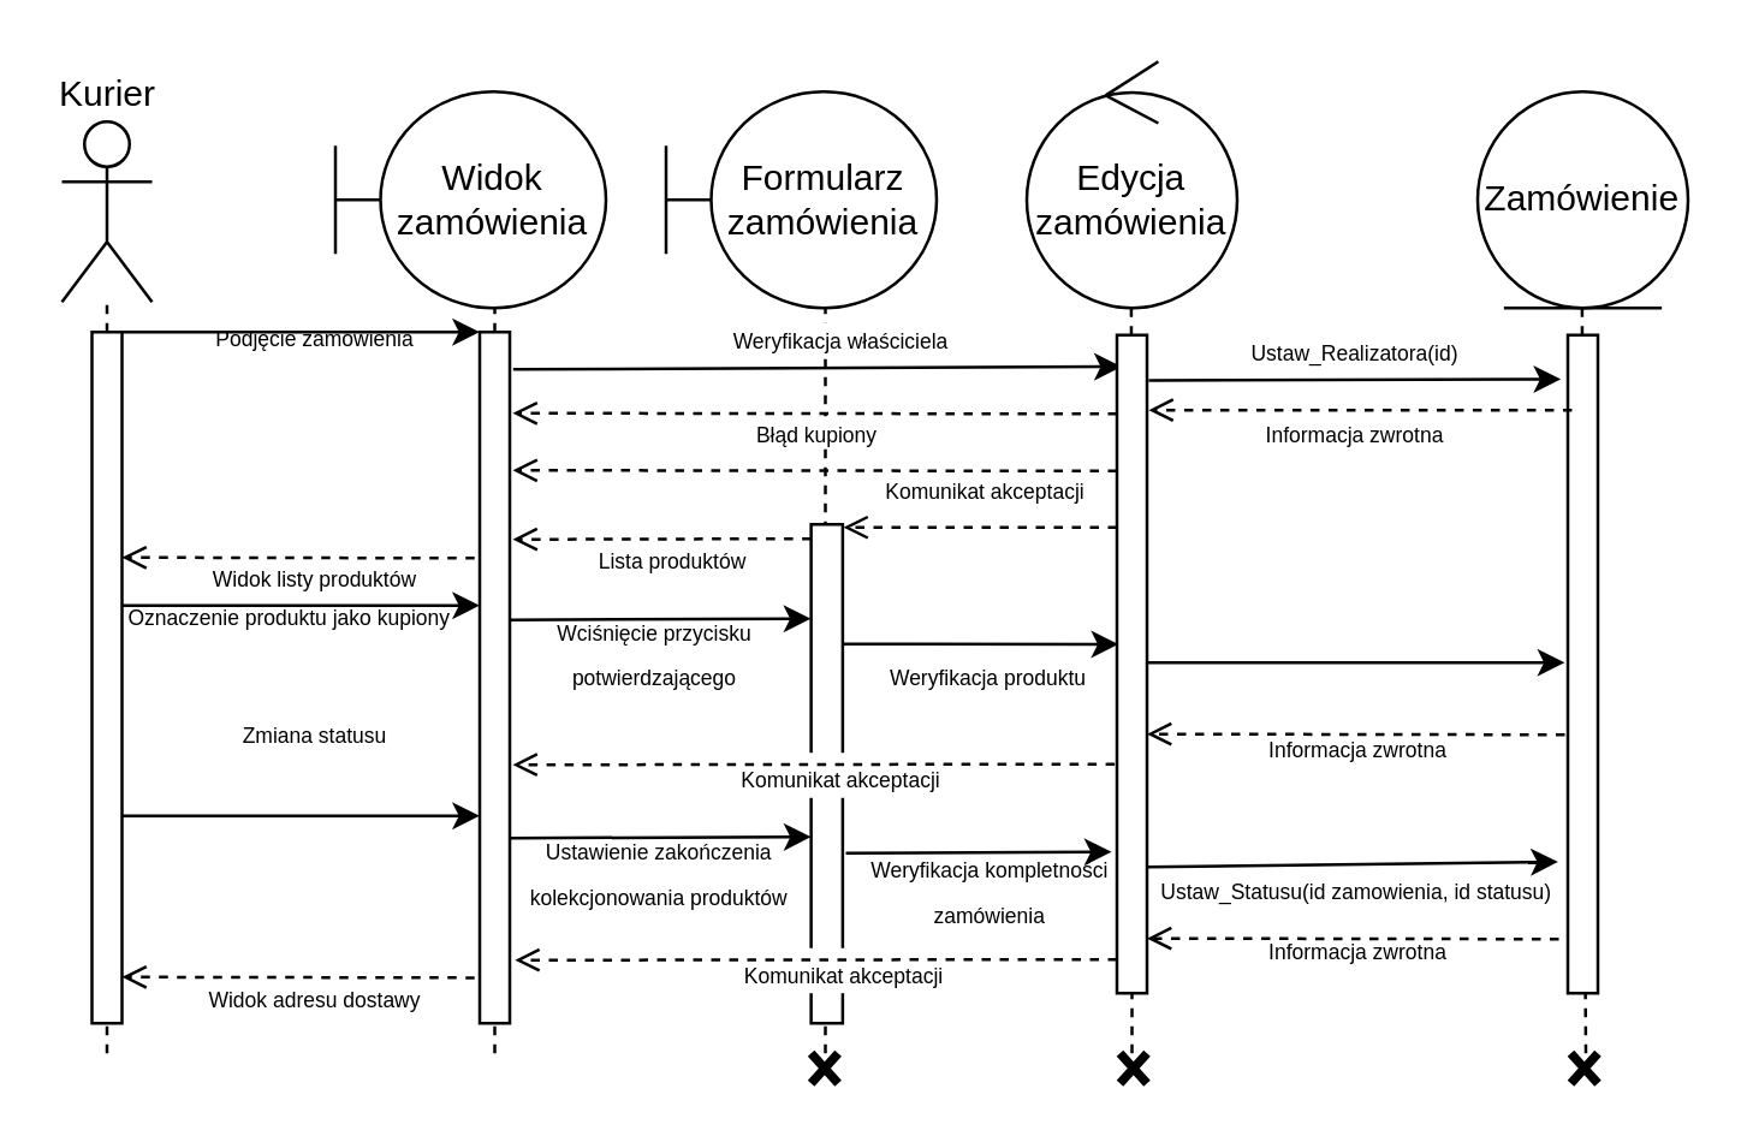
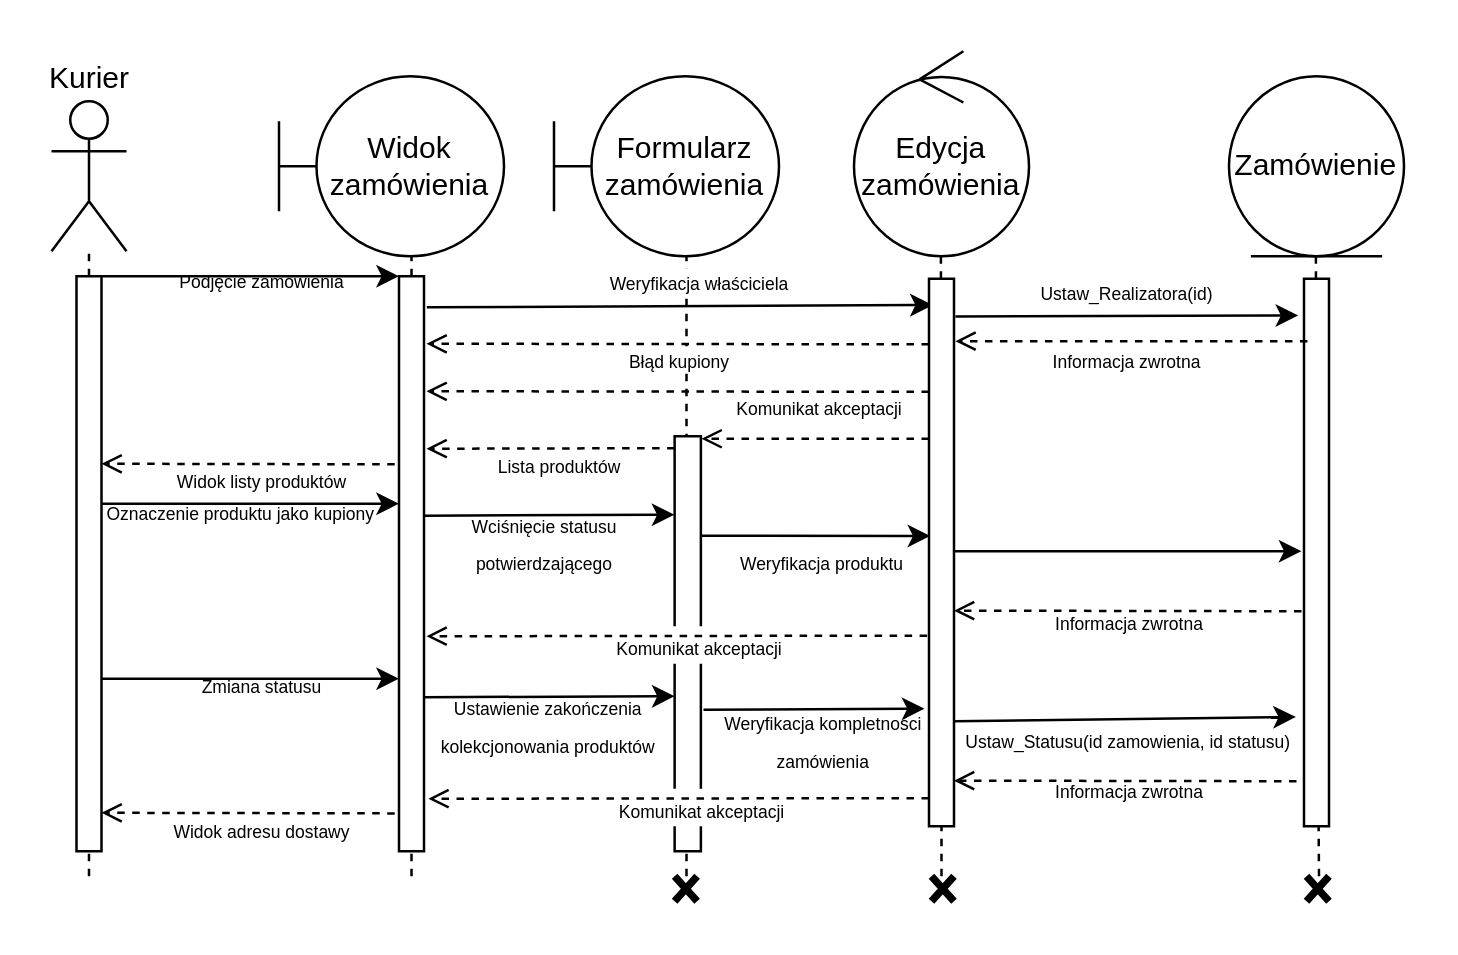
  <mxCell id="0" />
  <mxCell id="1" parent="0" />
  <mxCell id="2" value="Kurier" style="shape=umlActor;verticalLabelPosition=top;verticalAlign=bottom;html=1;outlineConnect=0;labelPosition=center;align=center;" vertex="1" parent="1"><mxGeometry x="20" y="40" width="30" height="60" as="geometry" /></mxCell>
  <mxCell id="3" value="" style="endArrow=none;dashed=1;html=1;" edge="1" parent="1" target="2"><mxGeometry width="50" height="50" relative="1" as="geometry"><mxPoint x="35" y="350" as="sourcePoint" /><mxPoint x="50" y="150" as="targetPoint" /></mxGeometry></mxCell>
  <mxCell id="4" value="Widok zamówienia" style="shape=umlBoundary;whiteSpace=wrap;html=1;" vertex="1" parent="1"><mxGeometry x="111" y="30" width="90" height="72" as="geometry" /></mxCell>
  <mxCell id="5" value="Edycja zamówienia" style="ellipse;shape=umlControl;whiteSpace=wrap;html=1;" vertex="1" parent="1"><mxGeometry x="341" y="20" width="70" height="82" as="geometry" /></mxCell>
  <mxCell id="6" value="Zamówienie" style="ellipse;shape=umlEntity;whiteSpace=wrap;html=1;" vertex="1" parent="1"><mxGeometry x="491" y="30" width="70" height="72" as="geometry" /></mxCell>
  <mxCell id="7" value="" style="endArrow=none;dashed=1;html=1;" edge="1" parent="1"><mxGeometry width="50" height="50" relative="1" as="geometry"><mxPoint x="164" y="350" as="sourcePoint" /><mxPoint x="164" y="102" as="targetPoint" /></mxGeometry></mxCell>
  <mxCell id="8" value="Formularz zamówienia" style="shape=umlBoundary;whiteSpace=wrap;html=1;" vertex="1" parent="1"><mxGeometry x="221" y="30" width="90" height="72" as="geometry" /></mxCell>
  <mxCell id="9" value="" style="endArrow=none;dashed=1;html=1;" edge="1" parent="1"><mxGeometry width="50" height="50" relative="1" as="geometry"><mxPoint x="274" y="350" as="sourcePoint" /><mxPoint x="274" y="102" as="targetPoint" /></mxGeometry></mxCell>
  <mxCell id="10" value="" style="endArrow=none;dashed=1;html=1;" edge="1" parent="1" source="17"><mxGeometry width="50" height="50" relative="1" as="geometry"><mxPoint x="375.76" y="332" as="sourcePoint" /><mxPoint x="375.76" y="102" as="targetPoint" /></mxGeometry></mxCell>
  <mxCell id="11" value="" style="endArrow=none;dashed=1;html=1;" edge="1" parent="1" source="19"><mxGeometry width="50" height="50" relative="1" as="geometry"><mxPoint x="525.76" y="332" as="sourcePoint" /><mxPoint x="525.76" y="102" as="targetPoint" /></mxGeometry></mxCell>
  <mxCell id="12" value="" style="rounded=0;whiteSpace=wrap;html=1;" vertex="1" parent="1"><mxGeometry x="30" y="110" width="10" height="230" as="geometry" /></mxCell>
  <mxCell id="13" value="" style="endArrow=classic;html=1;exitX=1;exitY=0;exitDx=0;exitDy=0;entryX=0;entryY=0;entryDx=0;entryDy=0;" edge="1" parent="1" source="12" target="15"><mxGeometry width="50" height="50" relative="1" as="geometry"><mxPoint x="70" y="152" as="sourcePoint" /><mxPoint x="150" y="110" as="targetPoint" /></mxGeometry></mxCell>
  <mxCell id="14" value="&lt;font style=&quot;font-size: 7px&quot;&gt;Informacja zwrotna&lt;/font&gt;" style="text;html=1;strokeColor=none;fillColor=none;align=center;verticalAlign=middle;whiteSpace=wrap;rounded=0;" vertex="1" parent="1"><mxGeometry x="411" y="133" width="79" height="20" as="geometry" /></mxCell>
  <mxCell id="15" value="" style="rounded=0;whiteSpace=wrap;html=1;" vertex="1" parent="1"><mxGeometry x="159" y="110" width="10" height="230" as="geometry" /></mxCell>
  <mxCell id="16" value="" style="endArrow=classic;html=1;exitX=1.114;exitY=0.054;exitDx=0;exitDy=0;exitPerimeter=0;entryX=0.152;entryY=0.048;entryDx=0;entryDy=0;entryPerimeter=0;" edge="1" parent="1" source="15" target="17"><mxGeometry width="50" height="50" relative="1" as="geometry"><mxPoint x="190" y="190" as="sourcePoint" /><mxPoint x="240" y="140" as="targetPoint" /></mxGeometry></mxCell>
  <mxCell id="17" value="" style="rounded=0;whiteSpace=wrap;html=1;" vertex="1" parent="1"><mxGeometry x="371" y="111" width="10" height="219" as="geometry" /></mxCell>
  <mxCell id="18" value="" style="endArrow=none;dashed=1;html=1;" edge="1" parent="1" target="17"><mxGeometry width="50" height="50" relative="1" as="geometry"><mxPoint x="376" y="350" as="sourcePoint" /><mxPoint x="375.76" y="102" as="targetPoint" /></mxGeometry></mxCell>
  <mxCell id="19" value="" style="rounded=0;whiteSpace=wrap;html=1;" vertex="1" parent="1"><mxGeometry x="521" y="111" width="10" height="219" as="geometry" /></mxCell>
  <mxCell id="20" value="" style="endArrow=none;dashed=1;html=1;" edge="1" parent="1" target="19"><mxGeometry width="50" height="50" relative="1" as="geometry"><mxPoint x="527" y="350" as="sourcePoint" /><mxPoint x="525.76" y="102" as="targetPoint" /></mxGeometry></mxCell>
  <mxCell id="21" value="&lt;font style=&quot;font-size: 7px&quot;&gt;Weryfikacja właściciela&lt;/font&gt;" style="text;html=1;align=center;verticalAlign=middle;whiteSpace=wrap;rounded=0;fillColor=#ffffff;" vertex="1" parent="1"><mxGeometry x="240" y="107" width="79" height="10" as="geometry" /></mxCell>
  <mxCell id="22" value="" style="endArrow=classic;html=1;exitX=1.057;exitY=0.069;exitDx=0;exitDy=0;exitPerimeter=0;entryX=-0.229;entryY=0.067;entryDx=0;entryDy=0;entryPerimeter=0;" edge="1" parent="1" source="17" target="19"><mxGeometry width="50" height="50" relative="1" as="geometry"><mxPoint x="320" y="180" as="sourcePoint" /><mxPoint x="500" y="127" as="targetPoint" /></mxGeometry></mxCell>
  <mxCell id="23" value="&lt;span style=&quot;font-size: 7px&quot;&gt;Ustaw_Realizatora(id)&lt;/span&gt;" style="text;html=1;align=center;verticalAlign=middle;whiteSpace=wrap;rounded=0;fillColor=#ffffff;" vertex="1" parent="1"><mxGeometry x="411" y="111" width="79" height="10" as="geometry" /></mxCell>
  <mxCell id="24" value="" style="endArrow=open;html=1;dashed=1;endFill=0;entryX=1.057;entryY=0.114;entryDx=0;entryDy=0;entryPerimeter=0;exitX=0.138;exitY=0.114;exitDx=0;exitDy=0;exitPerimeter=0;" edge="1" parent="1" source="19" target="17"><mxGeometry width="50" height="50" relative="1" as="geometry"><mxPoint x="480" y="132" as="sourcePoint" /><mxPoint x="390" y="140" as="targetPoint" /></mxGeometry></mxCell>
  <mxCell id="25" value="&lt;font style=&quot;font-size: 7px&quot;&gt;Podjęcie zamówienia&lt;/font&gt;" style="text;html=1;strokeColor=none;fillColor=none;align=center;verticalAlign=middle;whiteSpace=wrap;rounded=0;" vertex="1" parent="1"><mxGeometry x="65" y="101" width="79" height="20" as="geometry" /></mxCell>
  <mxCell id="26" value="" style="endArrow=open;html=1;dashed=1;endFill=0;" edge="1" parent="1"><mxGeometry width="50" height="50" relative="1" as="geometry"><mxPoint x="371" y="137.24" as="sourcePoint" /><mxPoint x="170" y="137" as="targetPoint" /></mxGeometry></mxCell>
  <mxCell id="27" value="&lt;span style=&quot;font-size: 7px&quot;&gt;Błąd kupiony&lt;/span&gt;" style="text;html=1;align=center;verticalAlign=middle;whiteSpace=wrap;rounded=0;fillColor=#ffffff;" vertex="1" parent="1"><mxGeometry x="232" y="138" width="79" height="10" as="geometry" /></mxCell>
  <mxCell id="28" value="" style="endArrow=open;html=1;dashed=1;endFill=0;" edge="1" parent="1"><mxGeometry width="50" height="50" relative="1" as="geometry"><mxPoint x="371" y="156.24" as="sourcePoint" /><mxPoint x="170" y="156" as="targetPoint" /></mxGeometry></mxCell>
  <mxCell id="29" value="&lt;span style=&quot;font-size: 7px&quot;&gt;Komunikat akceptacji&lt;/span&gt;" style="text;html=1;align=center;verticalAlign=middle;whiteSpace=wrap;rounded=0;fillColor=#ffffff;" vertex="1" parent="1"><mxGeometry x="288" y="157" width="79" height="10" as="geometry" /></mxCell>
  <mxCell id="30" value="" style="endArrow=open;html=1;dashed=1;endFill=0;exitX=-0.171;exitY=0.318;exitDx=0;exitDy=0;exitPerimeter=0;" edge="1" parent="1"><mxGeometry width="50" height="50" relative="1" as="geometry"><mxPoint x="157.29" y="185.24" as="sourcePoint" /><mxPoint x="40" y="185" as="targetPoint" /></mxGeometry></mxCell>
  <mxCell id="31" value="&lt;span style=&quot;font-size: 7px&quot;&gt;Widok listy produktów&lt;/span&gt;" style="text;html=1;align=center;verticalAlign=middle;whiteSpace=wrap;rounded=0;fillColor=#ffffff;" vertex="1" parent="1"><mxGeometry x="65" y="186" width="79" height="10" as="geometry" /></mxCell>
  <mxCell id="32" value="" style="endArrow=classic;html=1;exitX=1;exitY=0;exitDx=0;exitDy=0;entryX=0;entryY=0;entryDx=0;entryDy=0;" edge="1" parent="1"><mxGeometry width="50" height="50" relative="1" as="geometry"><mxPoint x="40" y="201" as="sourcePoint" /><mxPoint x="159" y="201" as="targetPoint" /></mxGeometry></mxCell>
  <mxCell id="33" value="&lt;font style=&quot;font-size: 7px&quot;&gt;Oznaczenie produktu jako kupiony&lt;/font&gt;" style="text;html=1;strokeColor=none;fillColor=none;align=center;verticalAlign=middle;whiteSpace=wrap;rounded=0;" vertex="1" parent="1"><mxGeometry x="39" y="194" width="114" height="20" as="geometry" /></mxCell>
  <mxCell id="34" value="" style="rounded=0;whiteSpace=wrap;html=1;fillColor=#ffffff;" vertex="1" parent="1"><mxGeometry x="269.25" y="174" width="10.5" height="166" as="geometry" /></mxCell>
  <mxCell id="35" value="" style="endArrow=open;html=1;dashed=1;endFill=0;exitX=-0.171;exitY=0.318;exitDx=0;exitDy=0;exitPerimeter=0;" edge="1" parent="1"><mxGeometry width="50" height="50" relative="1" as="geometry"><mxPoint x="371" y="175" as="sourcePoint" /><mxPoint x="280" y="175" as="targetPoint" /></mxGeometry></mxCell>
  <mxCell id="36" value="" style="endArrow=open;html=1;dashed=1;endFill=0;exitX=-0.171;exitY=0.318;exitDx=0;exitDy=0;exitPerimeter=0;" edge="1" parent="1"><mxGeometry width="50" height="50" relative="1" as="geometry"><mxPoint x="269.25" y="178.76" as="sourcePoint" /><mxPoint x="170" y="179" as="targetPoint" /></mxGeometry></mxCell>
  <mxCell id="37" value="&lt;span style=&quot;font-size: 7px&quot;&gt;Lista produktów&lt;/span&gt;" style="text;html=1;align=center;verticalAlign=middle;whiteSpace=wrap;rounded=0;fillColor=#ffffff;" vertex="1" parent="1"><mxGeometry x="184" y="180" width="79" height="10" as="geometry" /></mxCell>
  <mxCell id="38" value="" style="endArrow=classic;html=1;exitX=1;exitY=0;exitDx=0;exitDy=0;entryX=-0.006;entryY=0.673;entryDx=0;entryDy=0;entryPerimeter=0;" edge="1" parent="1"><mxGeometry width="50" height="50" relative="1" as="geometry"><mxPoint x="169" y="205.76" as="sourcePoint" /><mxPoint x="269.187" y="205.38" as="targetPoint" /></mxGeometry></mxCell>
- <mxCell id="39" value="&lt;font style=&quot;font-size: 7px&quot;&gt;Wciśnięcie przycisku potwierdzającego&lt;/font&gt;" style="text;html=1;strokeColor=none;fillColor=none;align=center;verticalAlign=middle;whiteSpace=wrap;rounded=0;" vertex="1" parent="1"><mxGeometry x="178" y="206" width="79" height="20" as="geometry" /></mxCell>
+ <mxCell id="39" value="&lt;font style=&quot;font-size: 7px&quot;&gt;Wciśnięcie statusu potwierdzającego&lt;/font&gt;" style="text;html=1;strokeColor=none;fillColor=none;align=center;verticalAlign=middle;whiteSpace=wrap;rounded=0;" vertex="1" parent="1"><mxGeometry x="178" y="206" width="79" height="20" as="geometry" /></mxCell>
  <mxCell id="40" value="" style="endArrow=classic;html=1;exitX=1;exitY=0;exitDx=0;exitDy=0;entryX=0;entryY=0;entryDx=0;entryDy=0;" edge="1" parent="1"><mxGeometry width="50" height="50" relative="1" as="geometry"><mxPoint x="40" y="271" as="sourcePoint" /><mxPoint x="159" y="271" as="targetPoint" /></mxGeometry></mxCell>
- <mxCell id="41" value="&lt;font style=&quot;font-size: 7px&quot;&gt;Zmiana statusu&lt;/font&gt;" style="text;html=1;strokeColor=none;fillColor=none;align=center;verticalAlign=middle;whiteSpace=wrap;rounded=0;" vertex="1" parent="1"><mxGeometry x="65" y="233" width="79" height="20" as="geometry" /></mxCell>
+ <mxCell id="41" value="&lt;font style=&quot;font-size: 7px&quot;&gt;Zmiana statusu&lt;/font&gt;" style="text;html=1;strokeColor=none;fillColor=none;align=center;verticalAlign=middle;whiteSpace=wrap;rounded=0;" vertex="1" parent="1"><mxGeometry x="65" y="263" width="79" height="20" as="geometry" /></mxCell>
  <mxCell id="42" value="" style="endArrow=classic;html=1;exitX=1;exitY=0;exitDx=0;exitDy=0;entryX=-0.006;entryY=0.673;entryDx=0;entryDy=0;entryPerimeter=0;" edge="1" parent="1"><mxGeometry width="50" height="50" relative="1" as="geometry"><mxPoint x="169.06" y="278.38" as="sourcePoint" /><mxPoint x="269.247" y="278" as="targetPoint" /></mxGeometry></mxCell>
  <mxCell id="43" value="&lt;font style=&quot;font-size: 7px&quot;&gt;Ustawienie zakończenia kolekcjonowania produktów&lt;/font&gt;" style="text;html=1;strokeColor=none;fillColor=none;align=center;verticalAlign=middle;whiteSpace=wrap;rounded=0;" vertex="1" parent="1"><mxGeometry x="173.06" y="278.62" width="91.94" height="20" as="geometry" /></mxCell>
  <mxCell id="44" value="" style="endArrow=classic;html=1;exitX=1;exitY=0;exitDx=0;exitDy=0;entryX=1.048;entryY=-0.005;entryDx=0;entryDy=0;entryPerimeter=0;" edge="1" parent="1" target="45"><mxGeometry width="50" height="50" relative="1" as="geometry"><mxPoint x="279.75" y="213.76" as="sourcePoint" /><mxPoint x="379.937" y="213.38" as="targetPoint" /></mxGeometry></mxCell>
  <mxCell id="45" value="&lt;font style=&quot;font-size: 7px&quot;&gt;Weryfikacja produktu&lt;/font&gt;" style="text;html=1;strokeColor=none;fillColor=none;align=center;verticalAlign=middle;whiteSpace=wrap;rounded=0;" vertex="1" parent="1"><mxGeometry x="288.75" y="214" width="79" height="20" as="geometry" /></mxCell>
  <mxCell id="46" value="" style="endArrow=classic;html=1;exitX=1;exitY=0;exitDx=0;exitDy=0;" edge="1" parent="1"><mxGeometry width="50" height="50" relative="1" as="geometry"><mxPoint x="381" y="220" as="sourcePoint" /><mxPoint x="520" y="220" as="targetPoint" /></mxGeometry></mxCell>
  <mxCell id="47" value="&lt;font style=&quot;font-size: 7px&quot;&gt;Informacja zwrotna&lt;/font&gt;" style="text;html=1;strokeColor=none;fillColor=none;align=center;verticalAlign=middle;whiteSpace=wrap;rounded=0;" vertex="1" parent="1"><mxGeometry x="411.5" y="238" width="79" height="20" as="geometry" /></mxCell>
  <mxCell id="48" value="" style="endArrow=open;html=1;dashed=1;endFill=0;" edge="1" parent="1"><mxGeometry width="50" height="50" relative="1" as="geometry"><mxPoint x="520" y="244" as="sourcePoint" /><mxPoint x="381" y="243.76" as="targetPoint" /></mxGeometry></mxCell>
  <mxCell id="49" value="&lt;span style=&quot;font-size: 7px&quot;&gt;Komunikat akceptacji&lt;/span&gt;" style="text;html=1;align=center;verticalAlign=middle;whiteSpace=wrap;rounded=0;fillColor=#ffffff;" vertex="1" parent="1"><mxGeometry x="240" y="250" width="79" height="15" as="geometry" /></mxCell>
  <mxCell id="50" value="" style="endArrow=open;html=1;dashed=1;endFill=0;" edge="1" parent="1"><mxGeometry width="50" height="50" relative="1" as="geometry"><mxPoint x="370.25" y="253.76" as="sourcePoint" /><mxPoint x="170" y="254" as="targetPoint" /></mxGeometry></mxCell>
  <mxCell id="51" value="" style="endArrow=classic;html=1;exitX=1;exitY=0;exitDx=0;exitDy=0;entryX=0.94;entryY=-0.083;entryDx=0;entryDy=0;entryPerimeter=0;" edge="1" parent="1" target="52"><mxGeometry width="50" height="50" relative="1" as="geometry"><mxPoint x="280.81" y="283.38" as="sourcePoint" /><mxPoint x="380.997" y="283" as="targetPoint" /></mxGeometry></mxCell>
  <mxCell id="52" value="&lt;font style=&quot;font-size: 7px&quot;&gt;Weryfikacja kompletności zamówienia&lt;/font&gt;" style="text;html=1;strokeColor=none;fillColor=none;align=center;verticalAlign=middle;whiteSpace=wrap;rounded=0;" vertex="1" parent="1"><mxGeometry x="282.81" y="284.62" width="91.94" height="20" as="geometry" /></mxCell>
  <mxCell id="53" value="" style="endArrow=classic;html=1;exitX=1;exitY=0;exitDx=0;exitDy=0;entryX=0.977;entryY=0.083;entryDx=0;entryDy=0;entryPerimeter=0;" edge="1" parent="1" target="54"><mxGeometry width="50" height="50" relative="1" as="geometry"><mxPoint x="381" y="288" as="sourcePoint" /><mxPoint x="450" y="270" as="targetPoint" /></mxGeometry></mxCell>
  <mxCell id="54" value="&lt;span style=&quot;font-size: 7px&quot;&gt;Ustaw_Statusu(id zamowienia, id statusu)&lt;/span&gt;" style="text;html=1;strokeColor=none;fillColor=none;align=center;verticalAlign=middle;whiteSpace=wrap;rounded=0;" vertex="1" parent="1"><mxGeometry x="381" y="284.62" width="140" height="20" as="geometry" /></mxCell>
  <mxCell id="55" value="&lt;font style=&quot;font-size: 7px&quot;&gt;Informacja zwrotna&lt;/font&gt;" style="text;html=1;strokeColor=none;fillColor=none;align=center;verticalAlign=middle;whiteSpace=wrap;rounded=0;" vertex="1" parent="1"><mxGeometry x="411.5" y="304.62" width="79" height="20" as="geometry" /></mxCell>
  <mxCell id="56" value="" style="endArrow=open;html=1;dashed=1;endFill=0;" edge="1" parent="1"><mxGeometry width="50" height="50" relative="1" as="geometry"><mxPoint x="518" y="312" as="sourcePoint" /><mxPoint x="381" y="311.76" as="targetPoint" /></mxGeometry></mxCell>
  <mxCell id="57" value="&lt;span style=&quot;font-size: 7px&quot;&gt;Komunikat akceptacji&lt;/span&gt;" style="text;html=1;align=center;verticalAlign=middle;whiteSpace=wrap;rounded=0;fillColor=#ffffff;" vertex="1" parent="1"><mxGeometry x="240.75" y="315" width="79" height="15" as="geometry" /></mxCell>
  <mxCell id="58" value="" style="endArrow=open;html=1;dashed=1;endFill=0;" edge="1" parent="1"><mxGeometry width="50" height="50" relative="1" as="geometry"><mxPoint x="371" y="318.76" as="sourcePoint" /><mxPoint x="170.75" y="319" as="targetPoint" /></mxGeometry></mxCell>
  <mxCell id="59" value="" style="endArrow=open;html=1;dashed=1;endFill=0;exitX=-0.171;exitY=0.318;exitDx=0;exitDy=0;exitPerimeter=0;" edge="1" parent="1"><mxGeometry width="50" height="50" relative="1" as="geometry"><mxPoint x="157.29" y="324.86" as="sourcePoint" /><mxPoint x="40" y="324.62" as="targetPoint" /></mxGeometry></mxCell>
  <mxCell id="60" value="&lt;span style=&quot;font-size: 7px&quot;&gt;Widok adresu dostawy&lt;/span&gt;" style="text;html=1;align=center;verticalAlign=middle;whiteSpace=wrap;rounded=0;fillColor=#ffffff;" vertex="1" parent="1"><mxGeometry x="65" y="325.62" width="79" height="10" as="geometry" /></mxCell>
  <mxCell id="61" value="" style="shape=umlDestroy;whiteSpace=wrap;html=1;strokeWidth=3;fillColor=#ffffff;" vertex="1" parent="1"><mxGeometry x="522" y="350" width="9" height="10" as="geometry" /></mxCell>
  <mxCell id="62" value="" style="shape=umlDestroy;whiteSpace=wrap;html=1;strokeWidth=3;fillColor=#ffffff;" vertex="1" parent="1"><mxGeometry x="372" y="350" width="9" height="10" as="geometry" /></mxCell>
  <mxCell id="63" value="" style="shape=umlDestroy;whiteSpace=wrap;html=1;strokeWidth=3;fillColor=#ffffff;" vertex="1" parent="1"><mxGeometry x="269.25" y="350" width="9" height="10" as="geometry" /></mxCell>
